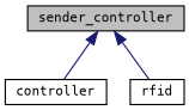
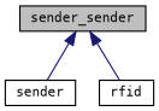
  digraph {
    fontname="DejaVu Sans Mono"
    node [color=black fillcolor=white fontname="DejaVu Sans Mono" fontsize=10 shape=record style=filled]
    edge [color=midnightblue dir=back fontname="DejaVu Sans Mono" fontsize=10 labelfontname=Helvetica labelfontsize=10 style=solid]
-   n1 [fillcolor=grey75 fontcolor=black height=0.2 label=sender_controller width=0.4]
-   n2 [height=0.2 label=controller width=0.4]
+   n1 [fillcolor=grey75 fontcolor=black height=0.2 label=sender_sender width=0.4]
+   n2 [height=0.2 label=sender width=0.4]
    n3 [height=0.2 label=rfid width=0.4]
    n1 -> n2
    n1 -> n3
  }
